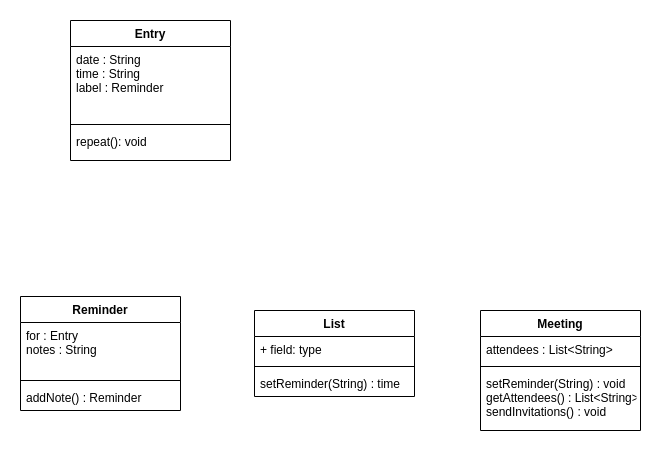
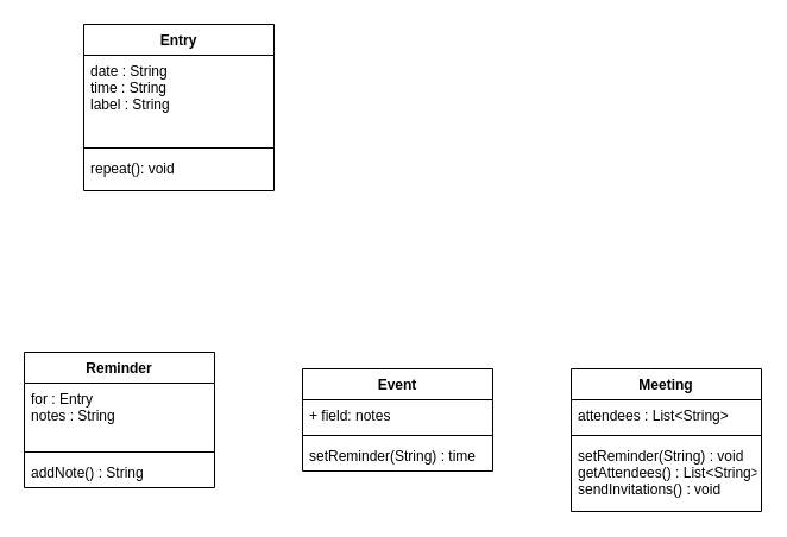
  <mxCell id="0" />
  <mxCell id="1" parent="0" />
  <mxCell id="2" value="Reminder" style="swimlane;fontStyle=1;align=center;verticalAlign=top;childLayout=stackLayout;horizontal=1;startSize=26;horizontalStack=0;resizeParent=1;resizeParentMax=0;resizeLast=0;collapsible=1;marginBottom=0;" vertex="1" parent="1"><mxGeometry x="20" y="296" width="160" height="114" as="geometry" /></mxCell>
  <mxCell id="3" value="for : Entry&#10;notes : String" style="text;strokeColor=none;fillColor=none;align=left;verticalAlign=top;spacingLeft=4;spacingRight=4;overflow=hidden;rotatable=0;points=[[0,0.5],[1,0.5]];portConstraint=eastwest;" vertex="1" parent="2"><mxGeometry y="26" width="160" height="54" as="geometry" /></mxCell>
  <mxCell id="4" value="" style="line;strokeWidth=1;fillColor=none;align=left;verticalAlign=middle;spacingTop=-1;spacingLeft=3;spacingRight=3;rotatable=0;labelPosition=right;points=[];portConstraint=eastwest;" vertex="1" parent="2"><mxGeometry y="80" width="160" height="8" as="geometry" /></mxCell>
- <mxCell id="5" value="addNote() : Reminder" style="text;strokeColor=none;fillColor=none;align=left;verticalAlign=top;spacingLeft=4;spacingRight=4;overflow=hidden;rotatable=0;points=[[0,0.5],[1,0.5]];portConstraint=eastwest;" vertex="1" parent="2"><mxGeometry y="88" width="160" height="26" as="geometry" /></mxCell>
+ <mxCell id="5" value="addNote() : String" style="text;strokeColor=none;fillColor=none;align=left;verticalAlign=top;spacingLeft=4;spacingRight=4;overflow=hidden;rotatable=0;points=[[0,0.5],[1,0.5]];portConstraint=eastwest;" vertex="1" parent="2"><mxGeometry y="88" width="160" height="26" as="geometry" /></mxCell>
  <mxCell id="6" value="Entry" style="swimlane;fontStyle=1;align=center;verticalAlign=top;childLayout=stackLayout;horizontal=1;startSize=26;horizontalStack=0;resizeParent=1;resizeParentMax=0;resizeLast=0;collapsible=1;marginBottom=0;" vertex="1" parent="1"><mxGeometry x="70" y="20" width="160" height="140" as="geometry" /></mxCell>
- <mxCell id="7" value="date : String&#10;time : String&#10;label : Reminder" style="text;strokeColor=none;fillColor=none;align=left;verticalAlign=top;spacingLeft=4;spacingRight=4;overflow=hidden;rotatable=0;points=[[0,0.5],[1,0.5]];portConstraint=eastwest;" vertex="1" parent="6"><mxGeometry y="26" width="160" height="74" as="geometry" /></mxCell>
+ <mxCell id="7" value="date : String&#10;time : String&#10;label : String" style="text;strokeColor=none;fillColor=none;align=left;verticalAlign=top;spacingLeft=4;spacingRight=4;overflow=hidden;rotatable=0;points=[[0,0.5],[1,0.5]];portConstraint=eastwest;" vertex="1" parent="6"><mxGeometry y="26" width="160" height="74" as="geometry" /></mxCell>
  <mxCell id="8" value="" style="line;strokeWidth=1;fillColor=none;align=left;verticalAlign=middle;spacingTop=-1;spacingLeft=3;spacingRight=3;rotatable=0;labelPosition=right;points=[];portConstraint=eastwest;" vertex="1" parent="6"><mxGeometry y="100" width="160" height="8" as="geometry" /></mxCell>
  <mxCell id="9" value="repeat(): void" style="text;strokeColor=none;fillColor=none;align=left;verticalAlign=top;spacingLeft=4;spacingRight=4;overflow=hidden;rotatable=0;points=[[0,0.5],[1,0.5]];portConstraint=eastwest;" vertex="1" parent="6"><mxGeometry y="108" width="160" height="32" as="geometry" /></mxCell>
- <mxCell id="10" value="List" style="swimlane;fontStyle=1;align=center;verticalAlign=top;childLayout=stackLayout;horizontal=1;startSize=26;horizontalStack=0;resizeParent=1;resizeParentMax=0;resizeLast=0;collapsible=1;marginBottom=0;" vertex="1" parent="1"><mxGeometry x="254" y="310" width="160" height="86" as="geometry" /></mxCell>
- <mxCell id="11" value="+ field: type" style="text;strokeColor=none;fillColor=none;align=left;verticalAlign=top;spacingLeft=4;spacingRight=4;overflow=hidden;rotatable=0;points=[[0,0.5],[1,0.5]];portConstraint=eastwest;" vertex="1" parent="10"><mxGeometry y="26" width="160" height="26" as="geometry" /></mxCell>
+ <mxCell id="10" value="Event" style="swimlane;fontStyle=1;align=center;verticalAlign=top;childLayout=stackLayout;horizontal=1;startSize=26;horizontalStack=0;resizeParent=1;resizeParentMax=0;resizeLast=0;collapsible=1;marginBottom=0;" vertex="1" parent="1"><mxGeometry x="254" y="310" width="160" height="86" as="geometry" /></mxCell>
+ <mxCell id="11" value="+ field: notes" style="text;strokeColor=none;fillColor=none;align=left;verticalAlign=top;spacingLeft=4;spacingRight=4;overflow=hidden;rotatable=0;points=[[0,0.5],[1,0.5]];portConstraint=eastwest;" vertex="1" parent="10"><mxGeometry y="26" width="160" height="26" as="geometry" /></mxCell>
  <mxCell id="12" value="" style="line;strokeWidth=1;fillColor=none;align=left;verticalAlign=middle;spacingTop=-1;spacingLeft=3;spacingRight=3;rotatable=0;labelPosition=right;points=[];portConstraint=eastwest;" vertex="1" parent="10"><mxGeometry y="52" width="160" height="8" as="geometry" /></mxCell>
  <mxCell id="13" value="setReminder(String) : time" style="text;strokeColor=none;fillColor=none;align=left;verticalAlign=top;spacingLeft=4;spacingRight=4;overflow=hidden;rotatable=0;points=[[0,0.5],[1,0.5]];portConstraint=eastwest;" vertex="1" parent="10"><mxGeometry y="60" width="160" height="26" as="geometry" /></mxCell>
  <mxCell id="14" value="Meeting" style="swimlane;fontStyle=1;align=center;verticalAlign=top;childLayout=stackLayout;horizontal=1;startSize=26;horizontalStack=0;resizeParent=1;resizeParentMax=0;resizeLast=0;collapsible=1;marginBottom=0;" vertex="1" parent="1"><mxGeometry x="480" y="310" width="160" height="120" as="geometry" /></mxCell>
  <mxCell id="15" value="attendees : List&lt;String&gt;" style="text;strokeColor=none;fillColor=none;align=left;verticalAlign=top;spacingLeft=4;spacingRight=4;overflow=hidden;rotatable=0;points=[[0,0.5],[1,0.5]];portConstraint=eastwest;" vertex="1" parent="14"><mxGeometry y="26" width="160" height="26" as="geometry" /></mxCell>
  <mxCell id="16" value="" style="line;strokeWidth=1;fillColor=none;align=left;verticalAlign=middle;spacingTop=-1;spacingLeft=3;spacingRight=3;rotatable=0;labelPosition=right;points=[];portConstraint=eastwest;" vertex="1" parent="14"><mxGeometry y="52" width="160" height="8" as="geometry" /></mxCell>
  <mxCell id="17" value="setReminder(String) : void&#10;getAttendees() : List&lt;String&gt;&#10;sendInvitations() : void" style="text;strokeColor=none;fillColor=none;align=left;verticalAlign=top;spacingLeft=4;spacingRight=4;overflow=hidden;rotatable=0;points=[[0,0.5],[1,0.5]];portConstraint=eastwest;" vertex="1" parent="14"><mxGeometry y="60" width="160" height="60" as="geometry" /></mxCell>
